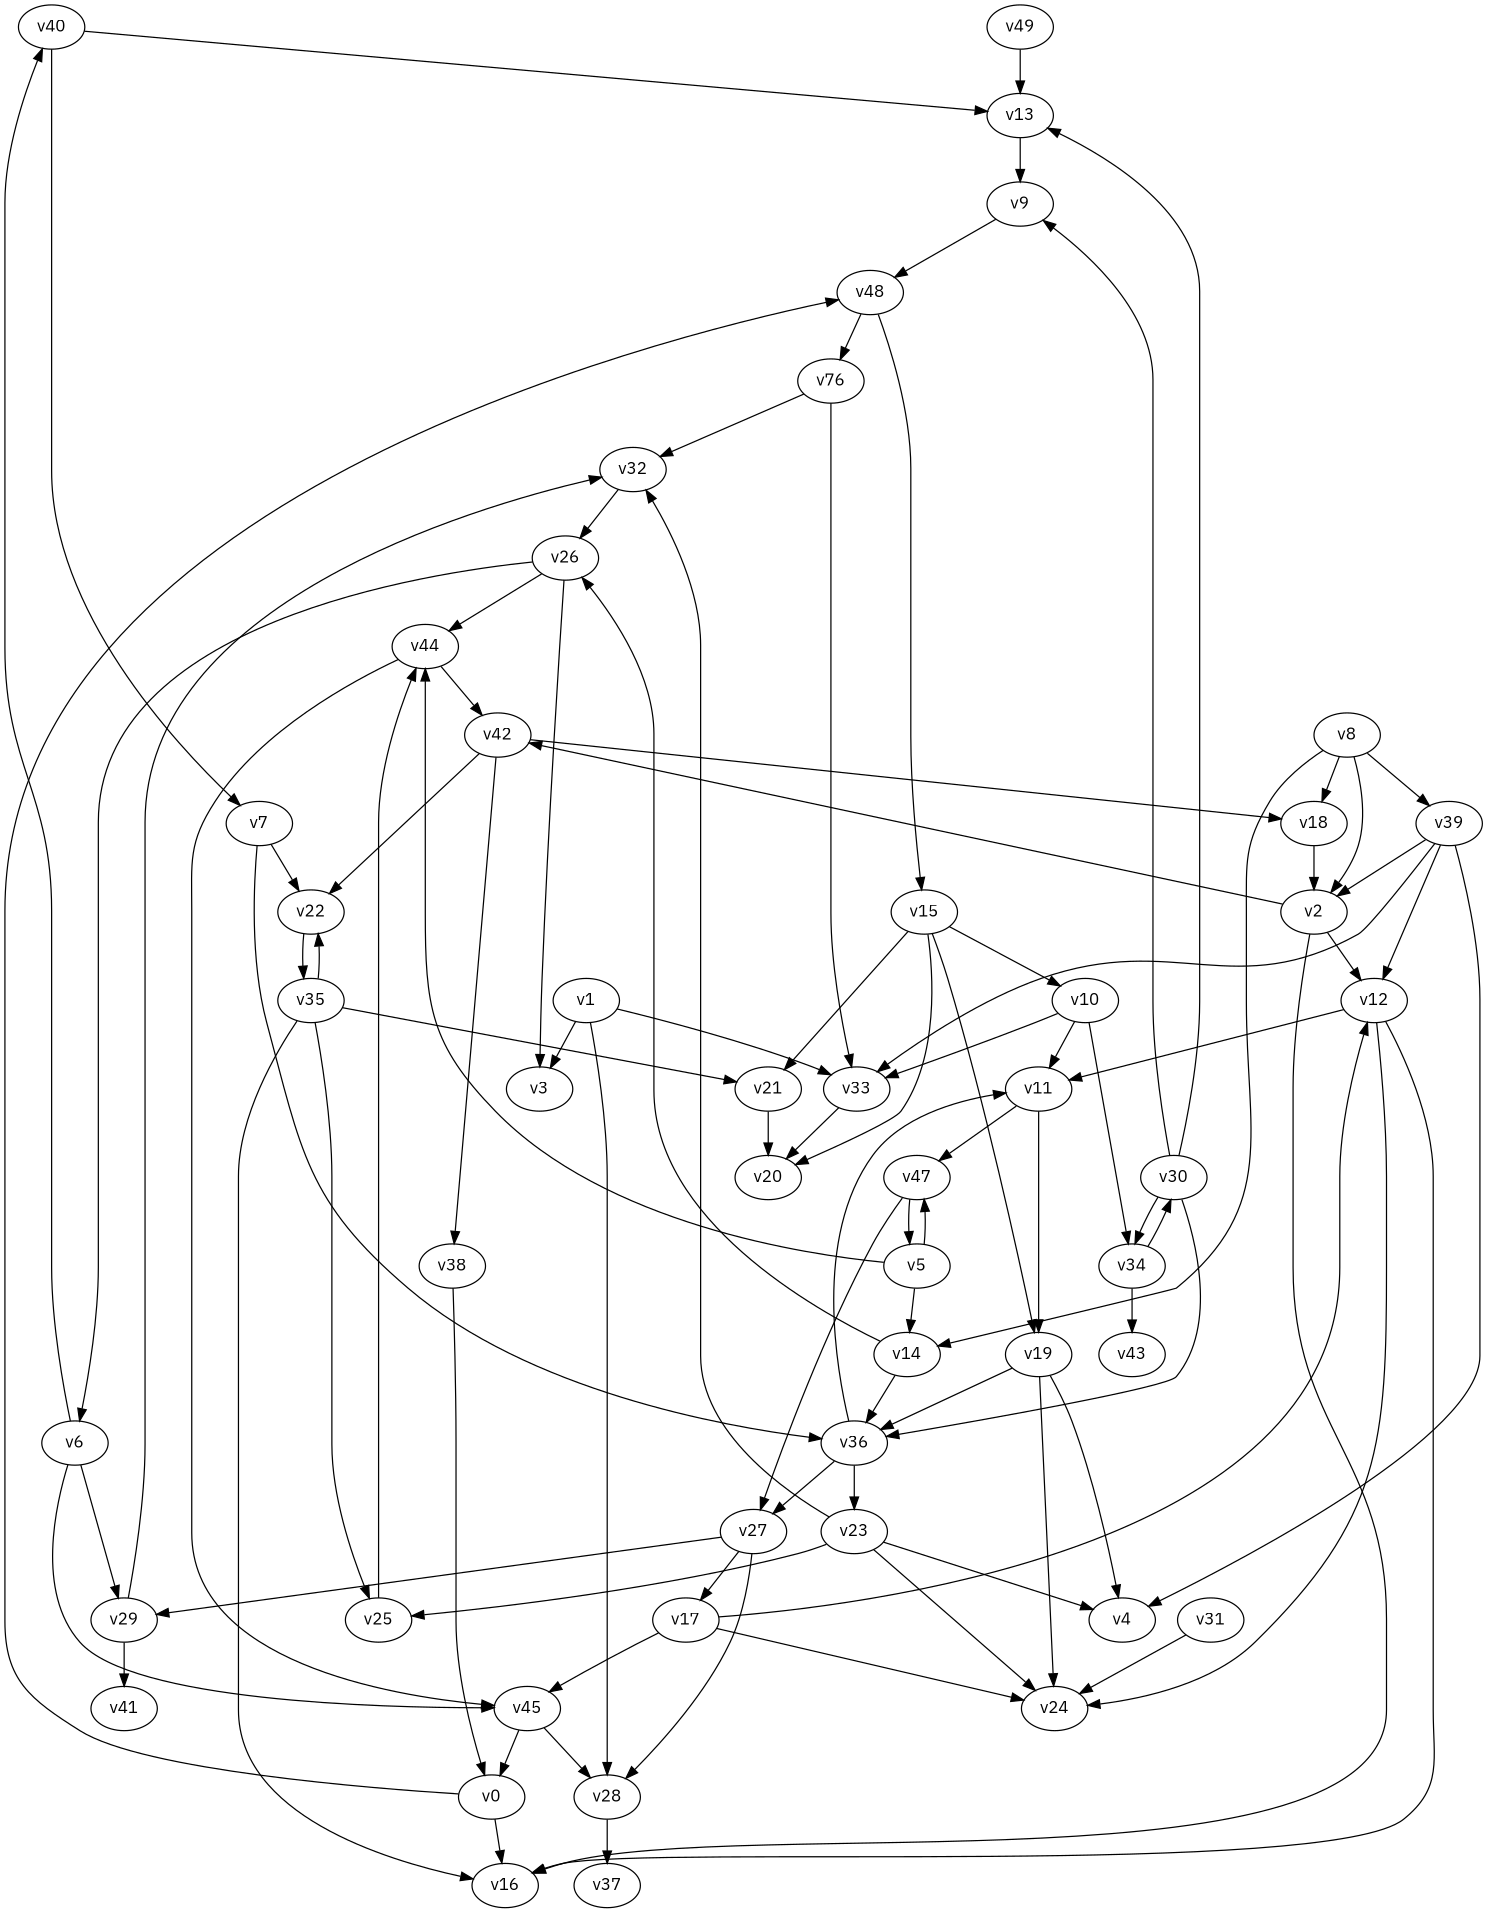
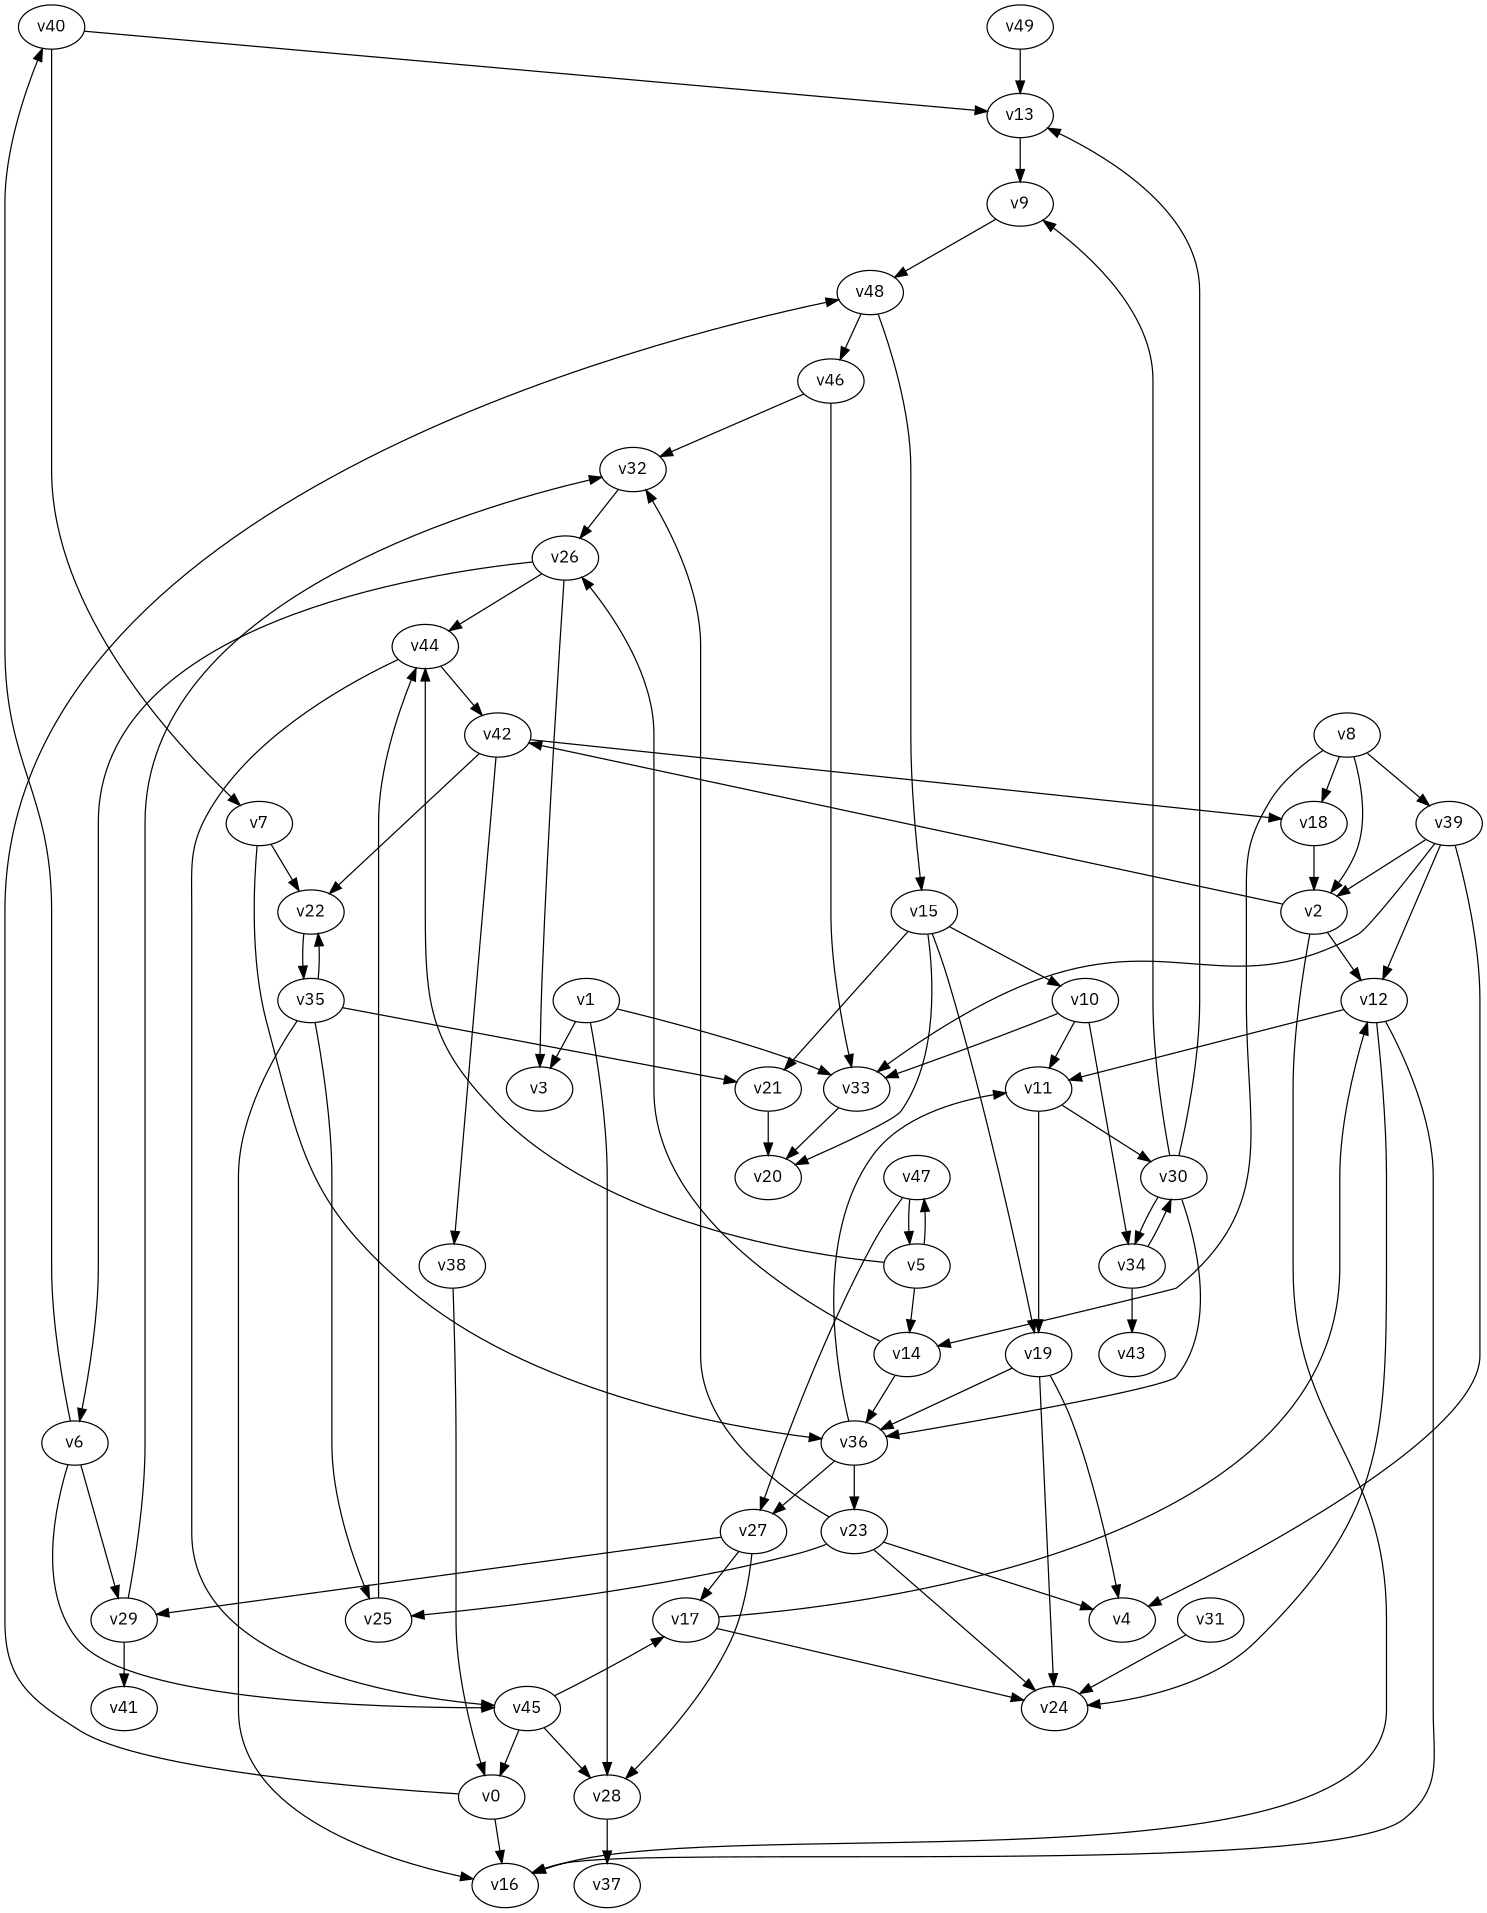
  digraph {
    fontname="IBM Plex Sans"
    node [fontname="IBM Plex Sans"]
    edge [fontname="IBM Plex Sans"]
    v40
    v13
    v7
    v9
    v36
    v22
    v48
    v11
    v23
    v27
    v35
    v19
    v4
    v24
    v47
    v32
    v25
    v29
    v17
    v28
-   v46 [label=v76]
+   v46
    v33
    v20
    v26
    v44
    v3
    v6
    v31
    v12
    v16
    v5
    v41
    v14
    v42
    v45
    v38
    v18
    v0
    v2
    v21
    v1
    v37
    v10
    v34
    v30
    v43
    v8
    v39
    v49
    v15
    v40 -> v13
    v40 -> v7
    v13 -> v9
    v7 -> v36
    v7 -> v22
    v9 -> v48
    v36 -> v11
    v36 -> v23
    v36 -> v27
    v22 -> v35
    v48 -> v46
    v48 -> v15
    v11 -> v19
-   v11 -> v47
+   v11 -> v30
    v23 -> v4
    v23 -> v24
    v23 -> v32
    v23 -> v25
    v27 -> v29
    v27 -> v17
    v27 -> v28
    v35 -> v22
    v35 -> v25
    v35 -> v16
    v35 -> v21
    v19 -> v36
    v19 -> v4
    v19 -> v24
    v47 -> v27
    v47 -> v5
    v32 -> v26
    v25 -> v44
    v29 -> v32
    v29 -> v41
    v17 -> v24
    v17 -> v12
-   v17 -> v45
+   v45 -> v17
    v28 -> v37
    v46 -> v32
    v46 -> v33
    v33 -> v20
    v26 -> v44
    v26 -> v3
    v26 -> v6
    v44 -> v42
    v44 -> v45
    v6 -> v40
    v6 -> v29
    v6 -> v45
    v31 -> v24
    v12 -> v11
    v12 -> v24
    v12 -> v16
    v5 -> v47
    v5 -> v44
    v5 -> v14
    v14 -> v36
    v14 -> v26
    v42 -> v22
    v42 -> v38
    v42 -> v18
    v45 -> v28
    v45 -> v0
    v38 -> v0
    v18 -> v2
    v0 -> v48
    v0 -> v16
    v2 -> v12
    v2 -> v16
    v2 -> v42
    v21 -> v20
    v1 -> v28
    v1 -> v33
    v1 -> v3
    v10 -> v11
    v10 -> v33
    v10 -> v34
    v34 -> v30
    v34 -> v43
    v30 -> v13
    v30 -> v9
    v30 -> v36
    v30 -> v34
    v8 -> v14
    v8 -> v18
    v8 -> v2
    v8 -> v39
    v39 -> v4
    v39 -> v33
    v39 -> v12
    v39 -> v2
    v49 -> v13
    v15 -> v19
    v15 -> v20
    v15 -> v21
    v15 -> v10
  }
